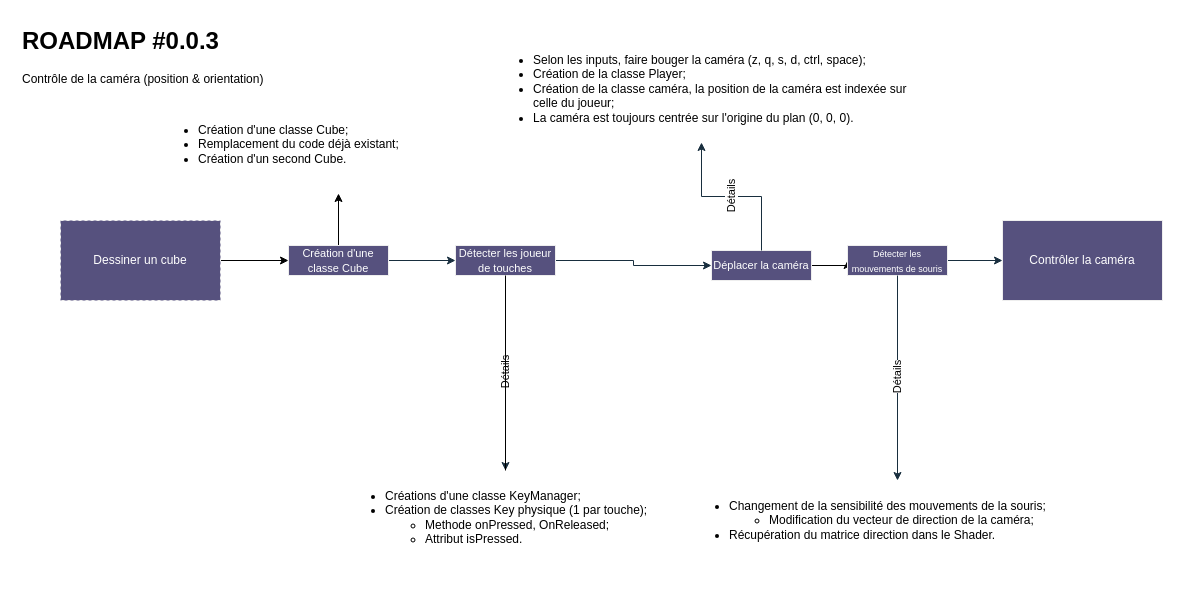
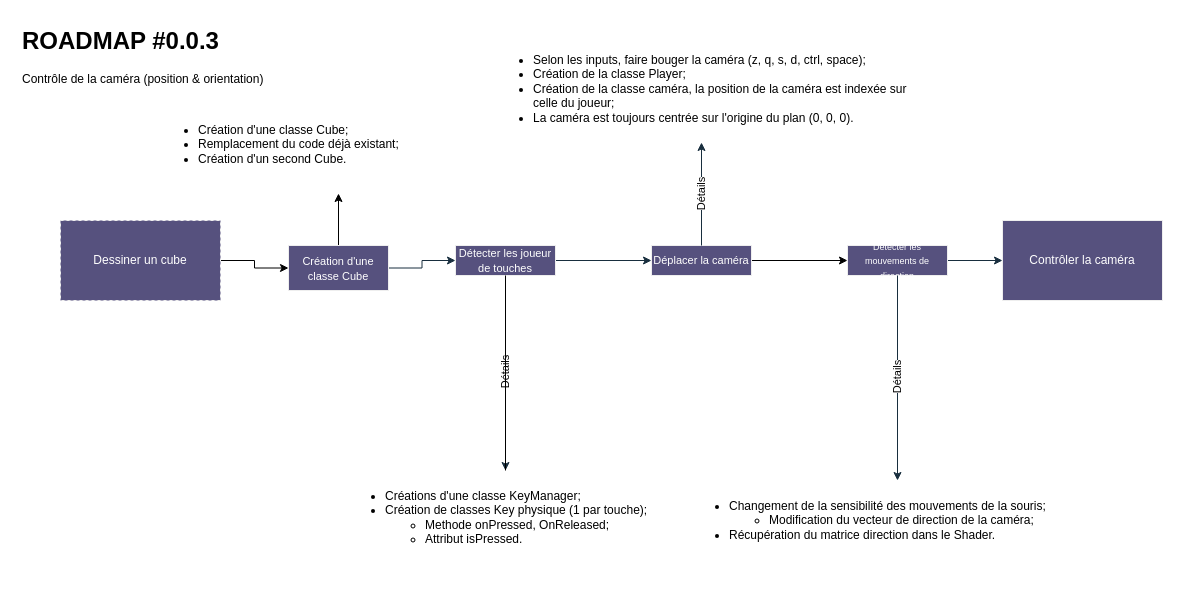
  <mxCell id="0" />
  <mxCell id="1" parent="0" />
  <mxCell id="2" value="" style="edgeStyle=orthogonalEdgeStyle;rounded=0;orthogonalLoop=1;jettySize=auto;html=1;labelBackgroundColor=none;strokeColor=#182E3E;fontColor=default;exitX=1;exitY=0.5;exitDx=0;exitDy=0;" edge="1" parent="1" source="21" target="8"><mxGeometry relative="1" as="geometry" /></mxCell>
  <mxCell id="3" style="edgeStyle=orthogonalEdgeStyle;rounded=0;orthogonalLoop=1;jettySize=auto;html=1;exitX=1;exitY=0.5;exitDx=0;exitDy=0;entryX=0;entryY=0.5;entryDx=0;entryDy=0;" edge="1" parent="1" source="4" target="21"><mxGeometry relative="1" as="geometry" /></mxCell>
  <mxCell id="4" value="Dessiner un cube" style="rounded=0;whiteSpace=wrap;html=1;labelBackgroundColor=none;fillColor=#56517E;strokeColor=#EEEEEE;fontColor=#FFFFFF;dashed=1;" vertex="1" parent="1"><mxGeometry x="60" y="220" width="160" height="80" as="geometry" /></mxCell>
  <mxCell id="5" value="Contrôler la caméra" style="rounded=0;whiteSpace=wrap;html=1;labelBackgroundColor=none;fillColor=#56517E;strokeColor=#EEEEEE;fontColor=#FFFFFF;" vertex="1" parent="1"><mxGeometry x="1002" y="220" width="160" height="80" as="geometry" /></mxCell>
  <mxCell id="6" value="" style="edgeStyle=orthogonalEdgeStyle;rounded=0;orthogonalLoop=1;jettySize=auto;html=1;entryX=0;entryY=0.5;entryDx=0;entryDy=0;labelBackgroundColor=none;strokeColor=#182E3E;fontColor=default;" edge="1" parent="1" source="8" target="11"><mxGeometry relative="1" as="geometry"><mxPoint x="601" y="260" as="targetPoint" /></mxGeometry></mxCell>
  <mxCell id="7" value="Détails" style="edgeStyle=orthogonalEdgeStyle;rounded=0;orthogonalLoop=1;jettySize=auto;html=1;strokeColor=#182E3E;horizontal=0;" edge="1" parent="1" source="8" target="13"><mxGeometry x="-0.004" relative="1" as="geometry"><mxPoint as="offset" /></mxGeometry></mxCell>
  <mxCell id="8" value="&lt;span style=&quot;font-size: 11px;&quot;&gt;Détecter les joueur de touches&lt;/span&gt;" style="rounded=0;whiteSpace=wrap;html=1;align=center;labelBackgroundColor=none;fillColor=#56517E;strokeColor=#EEEEEE;fontColor=#FFFFFF;" vertex="1" parent="1"><mxGeometry x="455" y="245" width="100" height="30" as="geometry" /></mxCell>
  <mxCell id="9" value="" style="edgeStyle=orthogonalEdgeStyle;rounded=0;orthogonalLoop=1;jettySize=auto;html=1;exitX=1;exitY=0.5;exitDx=0;exitDy=0;labelBackgroundColor=none;strokeColor=#182E3E;fontColor=default;" edge="1" parent="1" source="17" target="5"><mxGeometry relative="1" as="geometry"><mxPoint x="713" y="260" as="sourcePoint" /></mxGeometry></mxCell>
  <mxCell id="10" style="edgeStyle=orthogonalEdgeStyle;rounded=0;orthogonalLoop=1;jettySize=auto;html=1;exitX=1;exitY=0.5;exitDx=0;exitDy=0;entryX=0;entryY=0.5;entryDx=0;entryDy=0;" edge="1" parent="1" source="11" target="17"><mxGeometry relative="1" as="geometry" /></mxCell>
- <mxCell id="11" value="&lt;span style=&quot;font-size: 11px;&quot;&gt;Déplacer la caméra&lt;/span&gt;" style="rounded=0;whiteSpace=wrap;html=1;align=center;labelBackgroundColor=none;fillColor=#56517E;strokeColor=#EEEEEE;fontColor=#FFFFFF;" vertex="1" parent="1"><mxGeometry x="711" y="250" width="100" height="30" as="geometry" /></mxCell>
+ <mxCell id="11" value="&lt;span style=&quot;font-size: 11px;&quot;&gt;Déplacer la caméra&lt;/span&gt;" style="rounded=0;whiteSpace=wrap;html=1;align=center;labelBackgroundColor=none;fillColor=#56517E;strokeColor=#EEEEEE;fontColor=#FFFFFF;" vertex="1" parent="1"><mxGeometry x="651" y="245" width="100" height="30" as="geometry" /></mxCell>
  <mxCell id="12" value="" style="edgeStyle=orthogonalEdgeStyle;rounded=0;orthogonalLoop=1;jettySize=auto;html=1;endArrow=none;endFill=0;" edge="1" parent="1" source="13" target="8"><mxGeometry relative="1" as="geometry" /></mxCell>
  <mxCell id="13" value="&lt;ul&gt;&lt;li&gt;Créations d'une classe KeyManager;&lt;/li&gt;&lt;li&gt;Création de classes Key physique (1 par touche);&lt;/li&gt;&lt;ul&gt;&lt;li&gt;Methode onPressed, OnReleased;&lt;/li&gt;&lt;li&gt;Attribut isPressed.&lt;/li&gt;&lt;/ul&gt;&lt;/ul&gt;" style="text;html=1;whiteSpace=wrap;overflow=hidden;rounded=0;labelBackgroundColor=none;fontColor=#000000;" vertex="1" parent="1"><mxGeometry x="342.5" y="470" width="325" height="100" as="geometry" /></mxCell>
  <mxCell id="14" value="&lt;ul&gt;&lt;li&gt;&lt;span style=&quot;background-color: transparent; color: light-dark(rgb(0, 0, 0), rgb(18, 18, 18));&quot;&gt;Selon les inputs, faire bouger la caméra (z, q, s, d, ctrl, space);&lt;/span&gt;&lt;/li&gt;&lt;li&gt;&lt;span style=&quot;background-color: transparent; color: light-dark(rgb(0, 0, 0), rgb(18, 18, 18));&quot;&gt;Création de la classe Player;&lt;/span&gt;&lt;/li&gt;&lt;li&gt;&lt;span style=&quot;background-color: transparent; color: light-dark(rgb(0, 0, 0), rgb(18, 18, 18));&quot;&gt;Création de la classe caméra, la position de la caméra est indexée sur celle du joueur;&lt;/span&gt;&lt;/li&gt;&lt;li&gt;&lt;span style=&quot;background-color: transparent; color: light-dark(rgb(0, 0, 0), rgb(18, 18, 18));&quot;&gt;La caméra est toujours centrée sur l'origine du plan (0, 0, 0).&lt;/span&gt;&lt;/li&gt;&lt;/ul&gt;" style="text;html=1;whiteSpace=wrap;overflow=hidden;rounded=0;labelBackgroundColor=none;fontColor=light-dark(#000000, #121212);align=left;" vertex="1" parent="1"><mxGeometry x="491" y="34" width="420" height="108" as="geometry" /></mxCell>
  <mxCell id="15" value="Détails" style="edgeStyle=orthogonalEdgeStyle;rounded=0;orthogonalLoop=1;jettySize=auto;html=1;strokeColor=#182E3E;horizontal=0;exitX=0.5;exitY=0;exitDx=0;exitDy=0;" edge="1" parent="1" source="11" target="14"><mxGeometry x="-0.004" relative="1" as="geometry"><mxPoint x="645" y="330" as="sourcePoint" /><mxPoint x="645" y="445" as="targetPoint" /><mxPoint as="offset" /></mxGeometry></mxCell>
  <mxCell id="16" value="&lt;h1 style=&quot;margin-top: 0px;&quot;&gt;ROADMAP #0.0.3&lt;/h1&gt;&lt;p&gt;Contrôle de la caméra (position &amp;amp; orientation)&lt;/p&gt;" style="text;html=1;whiteSpace=wrap;overflow=hidden;rounded=0;" vertex="1" parent="1"><mxGeometry width="250" height="120" as="geometry" x="20" y="20" /></mxCell>
- <mxCell id="17" value="&lt;font style=&quot;font-size: 9px;&quot;&gt;Détecter les mouvements de souris&lt;/font&gt;" style="rounded=0;whiteSpace=wrap;html=1;align=center;labelBackgroundColor=none;fillColor=#56517E;strokeColor=#EEEEEE;fontColor=#FFFFFF;" vertex="1" parent="1"><mxGeometry x="847" y="245" width="100" height="30" as="geometry" /></mxCell>
+ <mxCell id="17" value="&lt;font style=&quot;font-size: 9px;&quot;&gt;Détecter les mouvements de direction&lt;/font&gt;" style="rounded=0;whiteSpace=wrap;html=1;align=center;labelBackgroundColor=none;fillColor=#56517E;strokeColor=#EEEEEE;fontColor=#FFFFFF;" vertex="1" parent="1"><mxGeometry x="847" y="245" width="100" height="30" as="geometry" /></mxCell>
  <mxCell id="18" value="&lt;ul&gt;&lt;li&gt;&lt;span style=&quot;background-color: transparent; color: light-dark(rgb(0, 0, 0), rgb(18, 18, 18));&quot;&gt;Changement de la sensibilité des mouvements de la souris;&lt;/span&gt;&lt;/li&gt;&lt;ul&gt;&lt;li&gt;&lt;span style=&quot;background-color: transparent; color: light-dark(rgb(0, 0, 0), rgb(18, 18, 18));&quot;&gt;Modification du vecteur de direction de la caméra;&lt;/span&gt;&lt;/li&gt;&lt;/ul&gt;&lt;li&gt;Récupération du matrice direction dans le Shader.&lt;/li&gt;&lt;/ul&gt;" style="text;html=1;whiteSpace=wrap;overflow=hidden;rounded=0;labelBackgroundColor=none;fontColor=light-dark(#000000, #121212);align=left;" vertex="1" parent="1"><mxGeometry x="687" y="480" width="420" height="80" as="geometry" /></mxCell>
  <mxCell id="19" value="Détails" style="edgeStyle=orthogonalEdgeStyle;rounded=0;orthogonalLoop=1;jettySize=auto;html=1;strokeColor=#182E3E;horizontal=0;exitX=0.5;exitY=1;exitDx=0;exitDy=0;entryX=0.5;entryY=0;entryDx=0;entryDy=0;" edge="1" parent="1" source="17" target="18"><mxGeometry x="-0.004" relative="1" as="geometry"><mxPoint x="1008" y="385" as="sourcePoint" /><mxPoint x="897" y="375" as="targetPoint" /><mxPoint as="offset" /></mxGeometry></mxCell>
  <mxCell id="20" style="edgeStyle=orthogonalEdgeStyle;rounded=0;orthogonalLoop=1;jettySize=auto;html=1;exitX=0.5;exitY=0;exitDx=0;exitDy=0;entryX=0.5;entryY=1;entryDx=0;entryDy=0;" edge="1" parent="1" source="21" target="22"><mxGeometry relative="1" as="geometry"><mxPoint x="337.724" y="139.157" as="targetPoint" /></mxGeometry></mxCell>
- <mxCell id="21" value="&lt;span style=&quot;font-size: 11px;&quot;&gt;Création d'une classe Cube&lt;/span&gt;" style="rounded=0;whiteSpace=wrap;html=1;align=center;labelBackgroundColor=none;fillColor=#56517E;strokeColor=#EEEEEE;fontColor=#FFFFFF;" vertex="1" parent="1"><mxGeometry x="288" y="245" width="100" height="30" as="geometry" /></mxCell>
+ <mxCell id="21" value="&lt;span style=&quot;font-size: 11px;&quot;&gt;Création d'une classe Cube&lt;/span&gt;" style="rounded=0;whiteSpace=wrap;html=1;align=center;labelBackgroundColor=none;fillColor=#56517E;strokeColor=#EEEEEE;fontColor=#FFFFFF;" vertex="1" parent="1"><mxGeometry x="288" y="245" width="100" height="45" as="geometry" /></mxCell>
  <mxCell id="22" value="&lt;ul&gt;&lt;li&gt;Création d'une classe Cube;&lt;/li&gt;&lt;li&gt;Remplacement du code déjà existant;&lt;/li&gt;&lt;li&gt;Création d'un second Cube.&lt;/li&gt;&lt;/ul&gt;" style="text;html=1;whiteSpace=wrap;overflow=hidden;rounded=0;labelBackgroundColor=none;fontColor=light-dark(#000000, #121212);align=left;" vertex="1" parent="1"><mxGeometry x="156" y="104" width="364" height="89" as="geometry" /></mxCell>
